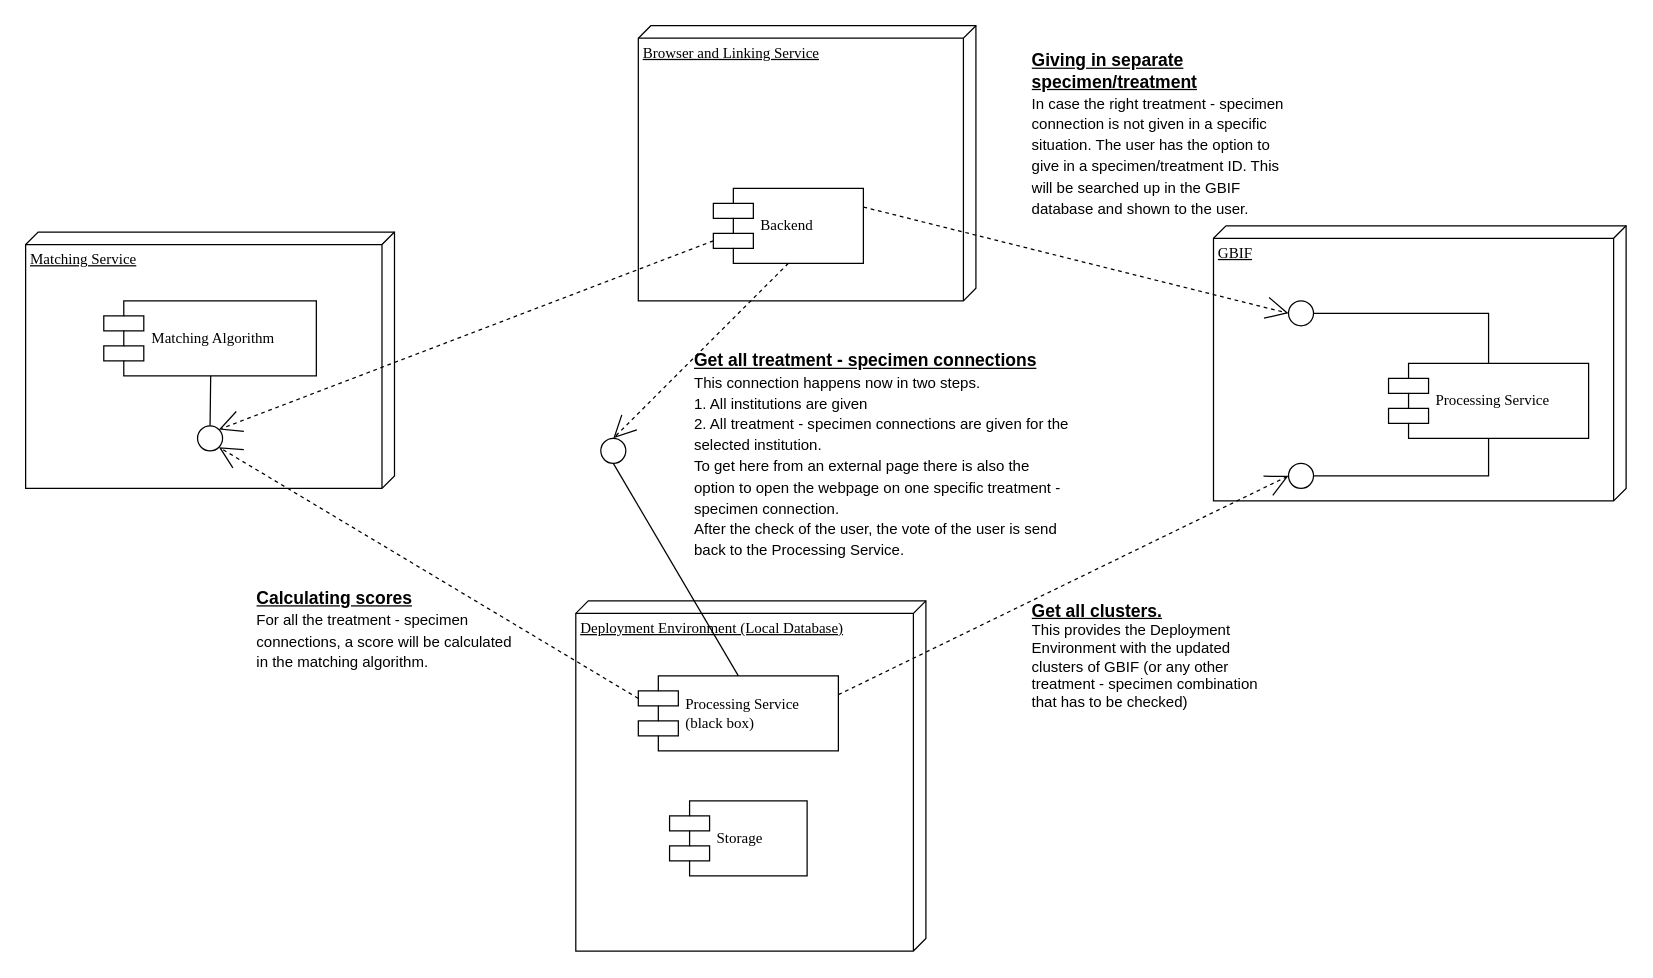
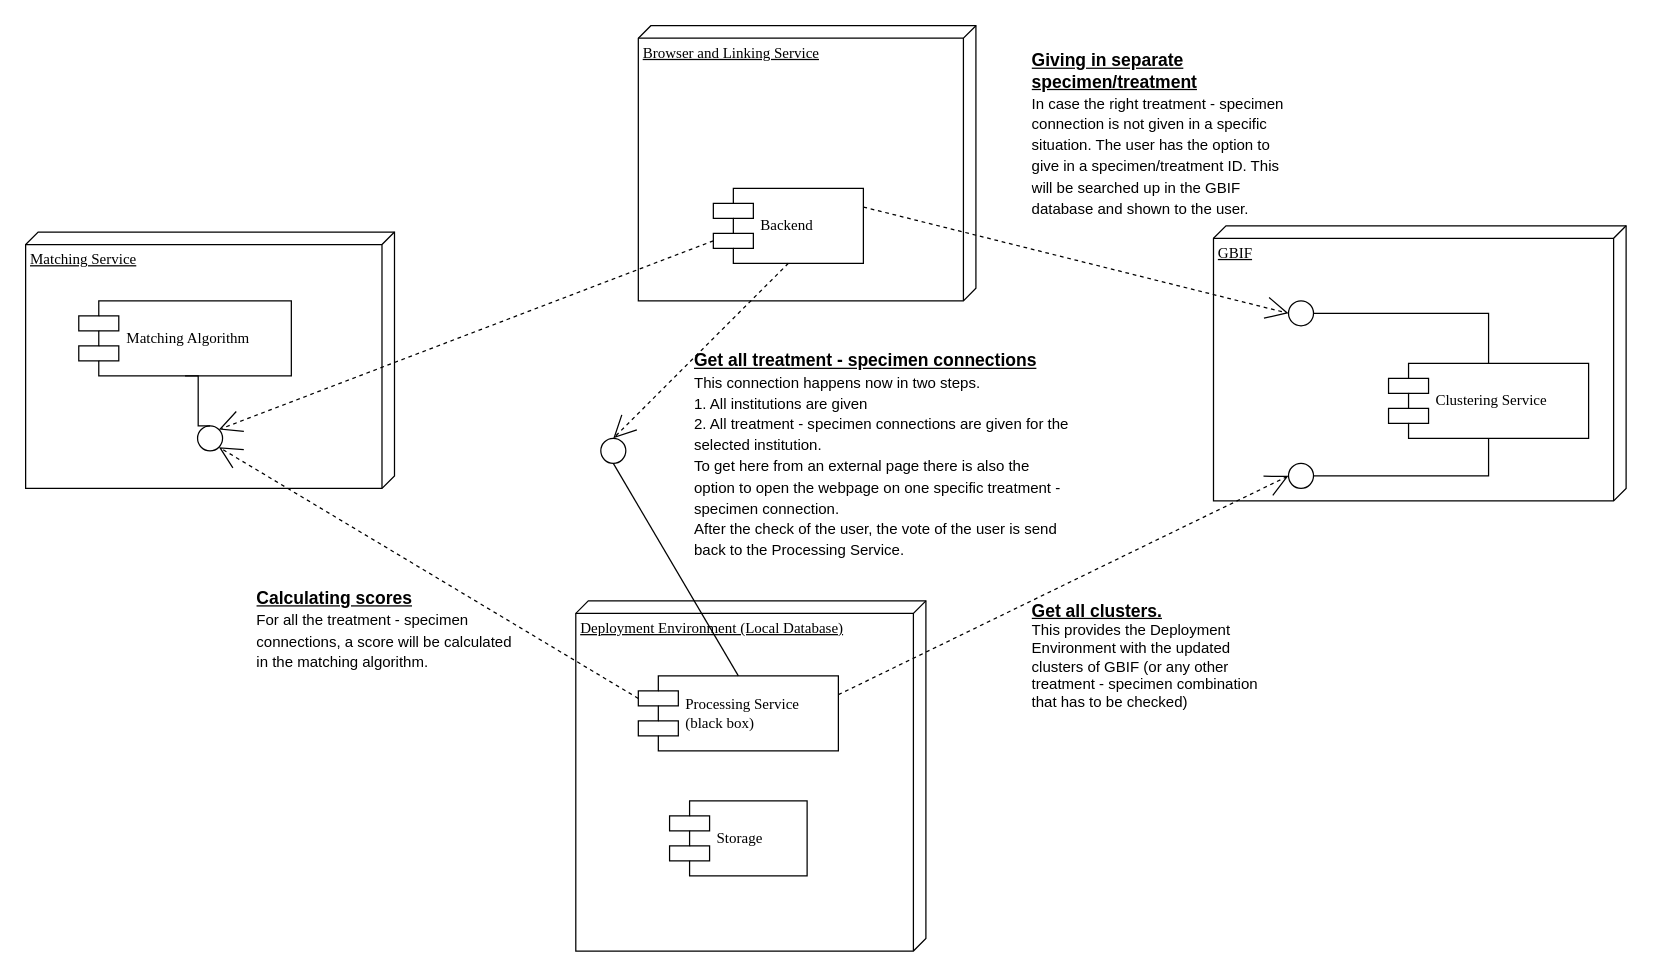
  <mxCell id="0" />
  <mxCell id="1" parent="0" />
  <mxCell id="2" value="Deployment Environment (Local Database)" style="verticalAlign=top;align=left;spacingTop=8;spacingLeft=2;spacingRight=12;shape=cube;size=10;direction=south;fontStyle=4;html=1;rounded=0;shadow=0;comic=0;labelBackgroundColor=none;strokeWidth=1;fontFamily=Verdana;fontSize=12" vertex="1" parent="1"><mxGeometry x="460" y="480" width="280" height="280" as="geometry" /></mxCell>
  <mxCell id="3" value="&lt;div&gt;Browser and Linking Service&lt;/div&gt;&lt;div&gt;&lt;br&gt;&lt;/div&gt;" style="verticalAlign=top;align=left;spacingTop=8;spacingLeft=2;spacingRight=12;shape=cube;size=10;direction=south;fontStyle=4;html=1;rounded=0;shadow=0;comic=0;labelBackgroundColor=none;strokeWidth=1;fontFamily=Verdana;fontSize=12" parent="1" vertex="1"><mxGeometry x="510" y="20" width="270" height="220" as="geometry" /></mxCell>
  <mxCell id="4" value="&lt;div&gt;GBIF&lt;/div&gt;" style="verticalAlign=top;align=left;spacingTop=8;spacingLeft=2;spacingRight=12;shape=cube;size=10;direction=south;fontStyle=4;html=1;rounded=0;shadow=0;comic=0;labelBackgroundColor=none;strokeWidth=1;fontFamily=Verdana;fontSize=12" parent="1" vertex="1"><mxGeometry x="970" y="180" width="330" height="220" as="geometry" /></mxCell>
  <mxCell id="5" value="&lt;div&gt;Matching Service&lt;/div&gt;&lt;div&gt;&lt;br&gt;&lt;/div&gt;" style="verticalAlign=top;align=left;spacingTop=8;spacingLeft=2;spacingRight=12;shape=cube;size=10;direction=south;fontStyle=4;html=1;rounded=0;shadow=0;comic=0;labelBackgroundColor=none;strokeWidth=1;fontFamily=Verdana;fontSize=12" parent="1" vertex="1"><mxGeometry x="20" y="185" width="295" height="205" as="geometry" /></mxCell>
  <mxCell id="6" value="Backend" style="shape=component;align=left;spacingLeft=36;rounded=0;shadow=0;comic=0;labelBackgroundColor=none;strokeWidth=1;fontFamily=Verdana;fontSize=12;html=1;" parent="1" vertex="1"><mxGeometry x="570" y="150" width="120" height="60" as="geometry" /></mxCell>
  <mxCell id="7" value="" style="ellipse;whiteSpace=wrap;html=1;rounded=0;shadow=0;comic=0;labelBackgroundColor=none;strokeWidth=1;fontFamily=Verdana;fontSize=12;align=center;" parent="1" vertex="1"><mxGeometry x="157.5" y="340" width="20" height="20" as="geometry" /></mxCell>
- <mxCell id="8" value="&lt;div&gt;Processing Service&lt;/div&gt;" style="shape=component;align=left;spacingLeft=36;rounded=0;shadow=0;comic=0;labelBackgroundColor=none;strokeWidth=1;fontFamily=Verdana;fontSize=12;html=1;" parent="1" vertex="1"><mxGeometry x="1110" y="290" width="160" height="60" as="geometry" /></mxCell>
+ <mxCell id="8" value="&lt;div&gt;Clustering Service&lt;/div&gt;" style="shape=component;align=left;spacingLeft=36;rounded=0;shadow=0;comic=0;labelBackgroundColor=none;strokeWidth=1;fontFamily=Verdana;fontSize=12;html=1;" parent="1" vertex="1"><mxGeometry x="1110" y="290" width="160" height="60" as="geometry" /></mxCell>
  <mxCell id="9" value="" style="ellipse;whiteSpace=wrap;html=1;rounded=0;shadow=0;comic=0;labelBackgroundColor=none;strokeWidth=1;fontFamily=Verdana;fontSize=12;align=center;" parent="1" vertex="1"><mxGeometry x="1030" y="370" width="20" height="20" as="geometry" /></mxCell>
- <mxCell id="10" value="&lt;div&gt;Matching Algorithm&lt;/div&gt;" style="shape=component;align=left;spacingLeft=36;rounded=0;shadow=0;comic=0;labelBackgroundColor=none;strokeWidth=1;fontFamily=Verdana;fontSize=12;html=1;" parent="1" vertex="1"><mxGeometry x="82.5" y="240" width="170" height="60" as="geometry" /></mxCell>
+ <mxCell id="10" value="&lt;div&gt;Matching Algorithm&lt;/div&gt;" style="shape=component;align=left;spacingLeft=36;rounded=0;shadow=0;comic=0;labelBackgroundColor=none;strokeWidth=1;fontFamily=Verdana;fontSize=12;html=1;" parent="1" vertex="1"><mxGeometry x="62.5" y="240" width="170" height="60" as="geometry" /></mxCell>
  <mxCell id="11" style="rounded=0;html=1;dashed=1;labelBackgroundColor=none;startArrow=none;startFill=0;startSize=8;endArrow=open;endFill=0;endSize=16;fontFamily=Verdana;fontSize=12;entryX=0;entryY=0.5;entryDx=0;entryDy=0;exitX=1;exitY=0.25;exitDx=0;exitDy=0;" parent="1" source="6" target="17" edge="1"><mxGeometry relative="1" as="geometry"><mxPoint x="1140" y="370" as="sourcePoint" /><mxPoint x="950" y="440" as="targetPoint" /></mxGeometry></mxCell>
  <mxCell id="12" style="edgeStyle=none;rounded=0;html=1;dashed=1;labelBackgroundColor=none;startArrow=none;startFill=0;startSize=8;endArrow=open;endFill=0;endSize=16;fontFamily=Verdana;fontSize=12;exitX=0;exitY=0.3;exitDx=0;exitDy=0;entryX=1;entryY=1;entryDx=0;entryDy=0;" parent="1" source="16" target="7" edge="1"><mxGeometry relative="1" as="geometry"><mxPoint x="1062.08" y="390" as="sourcePoint" /><mxPoint x="810" y="472.98" as="targetPoint" /></mxGeometry></mxCell>
  <mxCell id="13" style="edgeStyle=elbowEdgeStyle;rounded=0;html=1;labelBackgroundColor=none;startArrow=none;startFill=0;startSize=8;endArrow=none;endFill=0;endSize=16;fontFamily=Verdana;fontSize=12;entryX=0.5;entryY=1;entryDx=0;entryDy=0;" parent="1" source="9" target="8" edge="1"><mxGeometry relative="1" as="geometry"><Array as="points"><mxPoint x="1190" y="380" /><mxPoint x="1190" y="370" /></Array></mxGeometry></mxCell>
  <mxCell id="14" style="edgeStyle=elbowEdgeStyle;rounded=0;html=1;labelBackgroundColor=none;startArrow=none;startFill=0;startSize=8;endArrow=none;endFill=0;endSize=16;fontFamily=Verdana;fontSize=12;entryX=0.5;entryY=1;entryDx=0;entryDy=0;exitX=0.5;exitY=0;exitDx=0;exitDy=0;" parent="1" source="7" target="10" edge="1"><mxGeometry relative="1" as="geometry"><mxPoint x="267.5" y="295" as="sourcePoint" /><mxPoint x="-70" y="-90" as="targetPoint" /></mxGeometry></mxCell>
  <mxCell id="15" value="&lt;div&gt;Storage&lt;/div&gt;" style="shape=component;align=left;spacingLeft=36;rounded=0;shadow=0;comic=0;labelBackgroundColor=none;strokeWidth=1;fontFamily=Verdana;fontSize=12;html=1;" vertex="1" parent="1"><mxGeometry x="535" y="640" width="110" height="60" as="geometry" /></mxCell>
  <mxCell id="16" value="&lt;div&gt;Processing Service&lt;/div&gt;&lt;div&gt;(black box)&lt;br&gt;&lt;/div&gt;" style="shape=component;align=left;spacingLeft=36;rounded=0;shadow=0;comic=0;labelBackgroundColor=none;strokeWidth=1;fontFamily=Verdana;fontSize=12;html=1;" vertex="1" parent="1"><mxGeometry x="510" y="540" width="160" height="60" as="geometry" /></mxCell>
  <mxCell id="17" value="" style="ellipse;whiteSpace=wrap;html=1;rounded=0;shadow=0;comic=0;labelBackgroundColor=none;strokeWidth=1;fontFamily=Verdana;fontSize=12;align=center;" vertex="1" parent="1"><mxGeometry x="1030" y="240" width="20" height="20" as="geometry" /></mxCell>
  <mxCell id="18" style="edgeStyle=elbowEdgeStyle;rounded=0;html=1;labelBackgroundColor=none;startArrow=none;startFill=0;startSize=8;endArrow=none;endFill=0;endSize=16;fontFamily=Verdana;fontSize=12;entryX=0.5;entryY=0;entryDx=0;entryDy=0;exitX=1;exitY=0.5;exitDx=0;exitDy=0;" edge="1" parent="1" source="17" target="8"><mxGeometry relative="1" as="geometry"><mxPoint x="1090" y="250" as="sourcePoint" /><mxPoint x="1230" y="220" as="targetPoint" /><Array as="points"><mxPoint x="1190" y="270" /><mxPoint x="1230" y="240" /></Array></mxGeometry></mxCell>
  <mxCell id="19" style="rounded=0;html=1;dashed=1;labelBackgroundColor=none;startArrow=none;startFill=0;startSize=8;endArrow=open;endFill=0;endSize=16;fontFamily=Verdana;fontSize=12;entryX=1;entryY=0;entryDx=0;entryDy=0;exitX=0;exitY=0.7;exitDx=0;exitDy=0;" edge="1" parent="1" source="6" target="7"><mxGeometry relative="1" as="geometry"><mxPoint x="650" y="230" as="sourcePoint" /><mxPoint x="900" y="150" as="targetPoint" /></mxGeometry></mxCell>
  <mxCell id="20" style="edgeStyle=none;rounded=0;html=1;dashed=1;labelBackgroundColor=none;startArrow=none;startFill=0;startSize=8;endArrow=open;endFill=0;endSize=16;fontFamily=Verdana;fontSize=12;exitX=1;exitY=0.25;exitDx=0;exitDy=0;entryX=0;entryY=0.5;entryDx=0;entryDy=0;" edge="1" parent="1" source="16" target="9"><mxGeometry relative="1" as="geometry"><mxPoint x="352.08" y="427.02" as="sourcePoint" /><mxPoint x="607.5" y="455" as="targetPoint" /></mxGeometry></mxCell>
  <mxCell id="21" value="&lt;div&gt;&lt;u&gt;&lt;b&gt;&lt;font style=&quot;font-size: 14px&quot;&gt;Get all clusters.&lt;/font&gt;&lt;/b&gt;&lt;/u&gt;&lt;/div&gt;&lt;div&gt;This provides the Deployment &lt;br&gt;Environment with the updated clusters of GBIF (or any other treatment - specimen combination that has to be checked)&lt;br&gt;&lt;/div&gt;" style="text;html=1;strokeColor=none;fillColor=none;spacing=5;spacingTop=-20;whiteSpace=wrap;overflow=hidden;rounded=0;" vertex="1" parent="1"><mxGeometry x="820" y="490" width="190" height="120" as="geometry" /></mxCell>
  <mxCell id="22" value="" style="ellipse;whiteSpace=wrap;html=1;rounded=0;shadow=0;comic=0;labelBackgroundColor=none;strokeWidth=1;fontFamily=Verdana;fontSize=12;align=center;" vertex="1" parent="1"><mxGeometry x="480" y="350" width="20" height="20" as="geometry" /></mxCell>
  <mxCell id="23" style="rounded=0;html=1;labelBackgroundColor=none;startArrow=none;startFill=0;startSize=8;endArrow=none;endFill=0;endSize=16;fontFamily=Verdana;fontSize=12;entryX=0.5;entryY=0;entryDx=0;entryDy=0;exitX=0.5;exitY=1;exitDx=0;exitDy=0;" edge="1" parent="1" source="22" target="16"><mxGeometry relative="1" as="geometry"><mxPoint x="690" y="370" as="sourcePoint" /><mxPoint x="830" y="340" as="targetPoint" /></mxGeometry></mxCell>
  <mxCell id="24" style="rounded=0;html=1;dashed=1;labelBackgroundColor=none;startArrow=none;startFill=0;startSize=8;endArrow=open;endFill=0;endSize=16;fontFamily=Verdana;fontSize=12;entryX=0.5;entryY=0;entryDx=0;entryDy=0;exitX=0.5;exitY=1;exitDx=0;exitDy=0;" edge="1" parent="1" source="6" target="22"><mxGeometry relative="1" as="geometry"><mxPoint x="530" y="242" as="sourcePoint" /><mxPoint x="184.571" y="352.929" as="targetPoint" /></mxGeometry></mxCell>
  <mxCell id="25" value="&lt;div&gt;&lt;u&gt;&lt;b&gt;Calculating scores&lt;/b&gt;&lt;/u&gt;&lt;/div&gt;&lt;div&gt;&lt;font style=&quot;font-size: 12px&quot;&gt;For all the treatment - specimen connections, a score will be calculated in the matching algorithm. &lt;/font&gt;&lt;/div&gt;" style="text;html=1;strokeColor=none;fillColor=none;spacing=5;spacingTop=-20;whiteSpace=wrap;overflow=hidden;rounded=0;fontSize=14;" vertex="1" parent="1"><mxGeometry x="200" y="480" width="220" height="70" as="geometry" /></mxCell>
  <mxCell id="26" value="&lt;div&gt;&lt;u&gt;&lt;b&gt;Get all treatment - specimen connections&lt;br&gt;&lt;/b&gt;&lt;/u&gt;&lt;/div&gt;&lt;div&gt;&lt;font style=&quot;font-size: 12px&quot;&gt;This connection happens now in two steps. &lt;/font&gt;&lt;br&gt;&lt;/div&gt;&lt;div&gt;&lt;font style=&quot;font-size: 12px&quot;&gt;1. All institutions are given&lt;/font&gt;&lt;/div&gt;&lt;div&gt;&lt;font style=&quot;font-size: 12px&quot;&gt;2. All treatment - specimen connections are given for the selected institution.&lt;/font&gt;&lt;/div&gt;&lt;div&gt;&lt;font style=&quot;font-size: 12px&quot;&gt;To get here from an external page there is also the option to open the webpage on one specific treatment - specimen connection.&lt;/font&gt;&lt;/div&gt;&lt;div&gt;&lt;font style=&quot;font-size: 12px&quot;&gt;After the check of the user, the vote of the user is send back to the Processing Service.&lt;/font&gt;&lt;br&gt;&lt;/div&gt;" style="text;html=1;strokeColor=none;fillColor=none;spacing=5;spacingTop=-20;whiteSpace=wrap;overflow=hidden;rounded=0;fontSize=14;" vertex="1" parent="1"><mxGeometry x="550" y="290" width="310" height="160" as="geometry" /></mxCell>
  <mxCell id="27" value="&lt;div&gt;&lt;u&gt;&lt;b&gt;Giving in separate specimen/treatment&lt;br&gt;&lt;/b&gt;&lt;/u&gt;&lt;/div&gt;&lt;font style=&quot;font-size: 12px&quot;&gt;In case the right treatment - specimen connection is not given in a specific situation. The user has the option to give in a specimen/treatment ID. This will be searched up in the GBIF database and shown to the user.&lt;/font&gt;" style="text;html=1;strokeColor=none;fillColor=none;spacing=5;spacingTop=-20;whiteSpace=wrap;overflow=hidden;rounded=0;fontSize=14;" vertex="1" parent="1"><mxGeometry x="820" y="50" width="220" height="135" as="geometry" /></mxCell>
